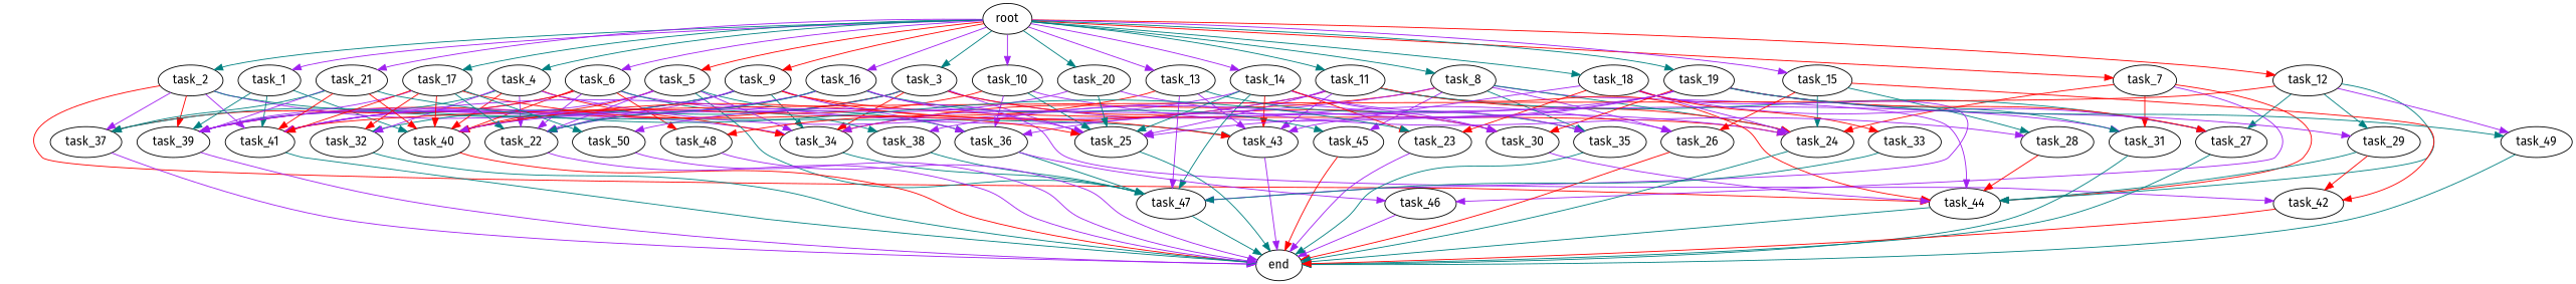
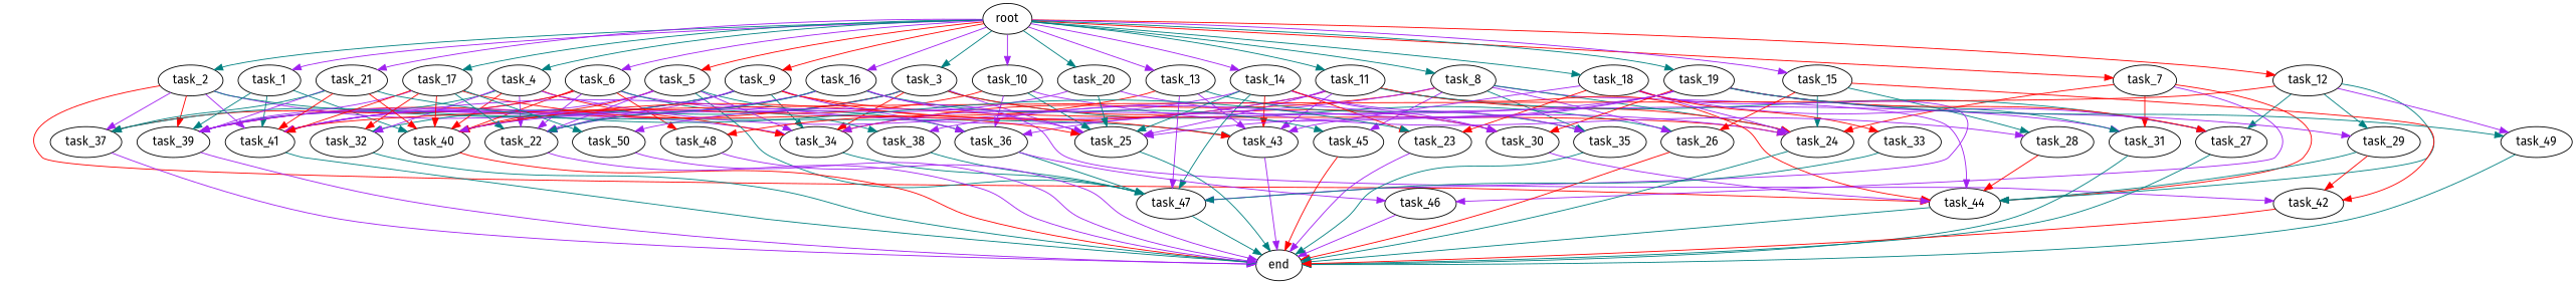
  digraph {
    fontname="Fira Sans"
    node [fontname="Fira Sans"]
    edge [color=purple fontname="Fira Sans"]
    root
    task_1
    task_2
    task_3
    task_4
    task_5
    task_6
    task_7
    task_8
    task_9
    task_10
    task_11
    task_12
    task_13
    task_14
    task_15
    task_16
    task_17
    task_18
    task_19
    task_20
    task_21
    task_39
    task_40
    task_41
    task_34
    task_37
    task_43
    task_44
    task_22
    task_25
    task_26
    task_30
    task_32
    task_36
    task_47
    task_31
    task_38
    task_48
    task_24
    task_46
    task_35
    task_45
    task_27
    task_29
    task_49
    task_23
    task_28
    task_42
    task_50
    task_33
    end
    root -> task_1
    root -> task_2 [color=teal]
    root -> task_3 [color=teal]
    root -> task_4 [color=teal]
    root -> task_5 [color=red]
    root -> task_6
    root -> task_7 [color=red]
    root -> task_8 [color=teal]
    root -> task_9 [color=red]
    root -> task_10
    root -> task_11 [color=teal]
    root -> task_12 [color=red]
    root -> task_13
    root -> task_14
    root -> task_15
    root -> task_16
    root -> task_17 [color=teal]
    root -> task_18 [color=teal]
    root -> task_19 [color=teal]
    root -> task_20 [color=teal]
    root -> task_21
    task_1 -> task_39 [color=teal]
    task_1 -> task_40 [color=teal]
    task_1 -> task_41 [color=teal]
    task_2 -> task_39 [color=red]
    task_2 -> task_41
    task_2 -> task_34
    task_2 -> task_37
    task_2 -> task_43 [color=teal]
    task_2 -> task_44 [color=red]
    task_3 -> task_39 [color=red]
    task_3 -> task_34 [color=red]
    task_3 -> task_22
    task_3 -> task_25
-   task_3 -> task_26
+   task_3 -> task_26 [color=teal]
    task_3 -> task_30 [color=red]
    task_3 -> task_32 [color=teal]
    task_4 -> task_39 [color=teal]
    task_4 -> task_40 [color=red]
    task_4 -> task_34 [color=red]
    task_4 -> task_22
    task_4 -> task_30
    task_4 -> task_32
    task_5 -> task_40 [color=red]
    task_5 -> task_41
    task_5 -> task_34
    task_5 -> task_22
    task_5 -> task_36 [color=teal]
    task_5 -> task_47 [color=teal]
    task_6 -> task_39
    task_6 -> task_40 [color=red]
    task_6 -> task_37 [color=red]
    task_6 -> task_22
    task_6 -> task_31
    task_6 -> task_38 [color=teal]
    task_6 -> task_48 [color=red]
    task_7 -> task_44 [color=red]
    task_7 -> task_31 [color=red]
    task_7 -> task_24 [color=red]
    task_7 -> task_46
    task_8 -> task_34 [color=red]
    task_8 -> task_44
    task_8 -> task_26
    task_8 -> task_36
    task_8 -> task_24 [color=teal]
    task_8 -> task_35 [color=teal]
    task_8 -> task_45
    task_9 -> task_39
    task_9 -> task_41
    task_9 -> task_34 [color=teal]
    task_9 -> task_37 [color=teal]
    task_9 -> task_43 [color=red]
    task_9 -> task_22
    task_9 -> task_36
    task_9 -> task_24 [color=red]
    task_10 -> task_40 [color=red]
    task_10 -> task_25 [color=teal]
    task_10 -> task_36
    task_10 -> task_24
    task_11 -> task_40 [color=red]
    task_11 -> task_41
    task_11 -> task_43
    task_11 -> task_44 [color=red]
    task_11 -> task_25
    task_11 -> task_24 [color=red]
    task_11 -> task_27 [color=teal]
    task_12 -> task_41 [color=red]
    task_12 -> task_44 [color=teal]
    task_12 -> task_27 [color=teal]
    task_12 -> task_29 [color=teal]
    task_12 -> task_49
    task_13 -> task_43
    task_13 -> task_47
    task_13 -> task_48 [color=red]
    task_13 -> task_35 [color=teal]
    task_14 -> task_34
    task_14 -> task_43 [color=red]
    task_14 -> task_25 [color=teal]
    task_14 -> task_30
    task_14 -> task_47 [color=teal]
    task_14 -> task_35
    task_14 -> task_23 [color=red]
    task_15 -> task_26 [color=red]
    task_15 -> task_24 [color=teal]
    task_15 -> task_28 [color=teal]
    task_15 -> task_42 [color=red]
    task_16 -> task_39
    task_16 -> task_41
    task_16 -> task_22 [color=teal]
    task_16 -> task_25
    task_16 -> task_45 [color=teal]
    task_16 -> task_42
    task_17 -> task_39
    task_17 -> task_40 [color=red]
    task_17 -> task_41 [color=red]
    task_17 -> task_22 [color=teal]
    task_17 -> task_25 [color=red]
    task_17 -> task_32 [color=red]
    task_17 -> task_50 [color=teal]
    task_18 -> task_43
    task_18 -> task_47
    task_18 -> task_24
    task_18 -> task_27
    task_18 -> task_23 [color=red]
    task_18 -> task_33 [color=red]
    task_19 -> task_40
    task_19 -> task_25
    task_19 -> task_30 [color=red]
    task_19 -> task_31 [color=teal]
    task_19 -> task_38
    task_19 -> task_27 [color=red]
    task_19 -> task_29
    task_19 -> task_49 [color=teal]
    task_20 -> task_25 [color=teal]
    task_20 -> task_28
    task_20 -> task_50
    task_21 -> task_39
    task_21 -> task_40 [color=red]
    task_21 -> task_41 [color=red]
    task_21 -> task_37 [color=teal]
    task_21 -> task_23 [color=teal]
    task_39 -> end
    task_40 -> end [color=red]
    task_41 -> end [color=teal]
    task_34 -> task_47 [color=teal]
    task_37 -> end
    task_43 -> end
    task_44 -> end [color=teal]
    task_22 -> end
    task_25 -> end [color=teal]
    task_26 -> end [color=red]
    task_30 -> task_44
    task_32 -> end [color=teal]
    task_36 -> task_47 [color=teal]
    task_36 -> task_46
    task_47 -> end [color=teal]
    task_31 -> end [color=teal]
    task_38 -> task_47 [color=teal]
    task_48 -> end
    task_24 -> end [color=teal]
    task_46 -> end
    task_35 -> end [color=teal]
    task_45 -> end [color=red]
    task_27 -> end [color=teal]
    task_29 -> task_44 [color=teal]
    task_29 -> task_42 [color=red]
    task_49 -> end [color=teal]
    task_23 -> end
    task_28 -> task_44 [color=red]
    task_42 -> end [color=red]
    task_50 -> end
    task_33 -> task_47 [color=teal]
  }
